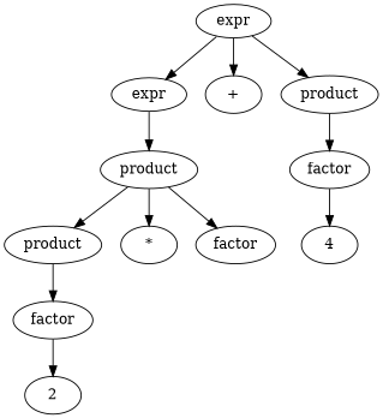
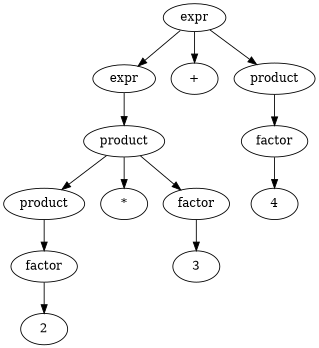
  digraph {
    n1 [height=0.4 label=expr width=1.0]
    n2 [height=0.4 label=expr width=1.0]
    n3 [label="+"]
    n4 [label=product]
    n5 [label=product]
    n6 [label=factor]
    n7 [label=product]
    n8 [label="*"]
    n9 [label=factor]
    n10 [label=factor]
+   n11 [label=3]
    n12 [label=2]
    n13 [label=4]
    n1 -> n2
    n1 -> n3
    n1 -> n4
    n2 -> n5
    n4 -> n6
    n5 -> n7
    n5 -> n8
    n5 -> n9
    n6 -> n13
    n7 -> n10
+   n9 -> n11
    n10 -> n12
  }
